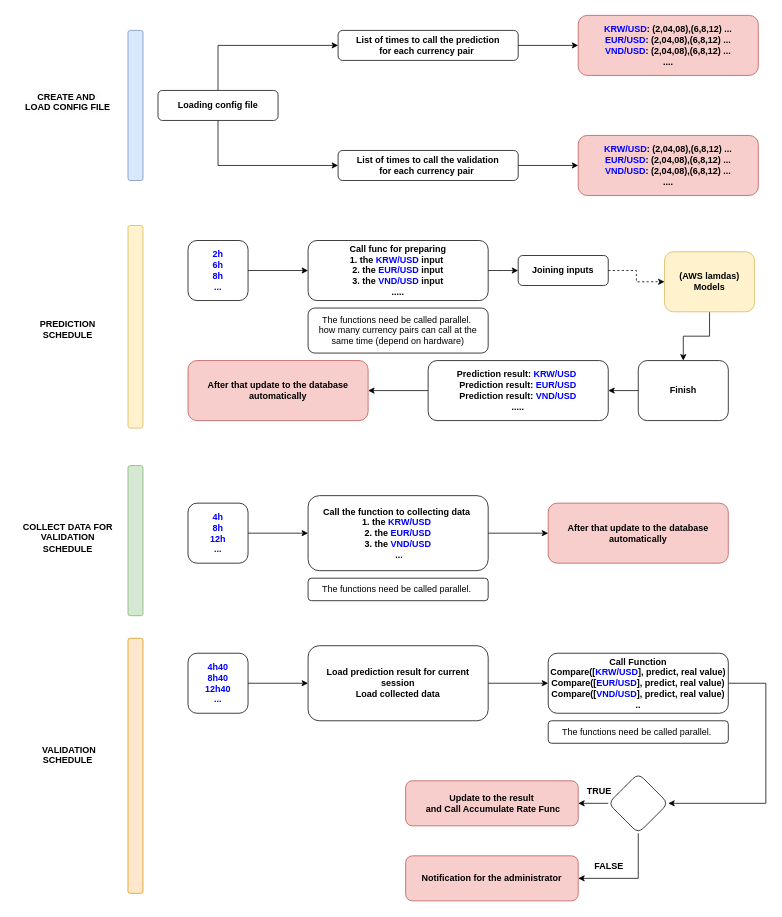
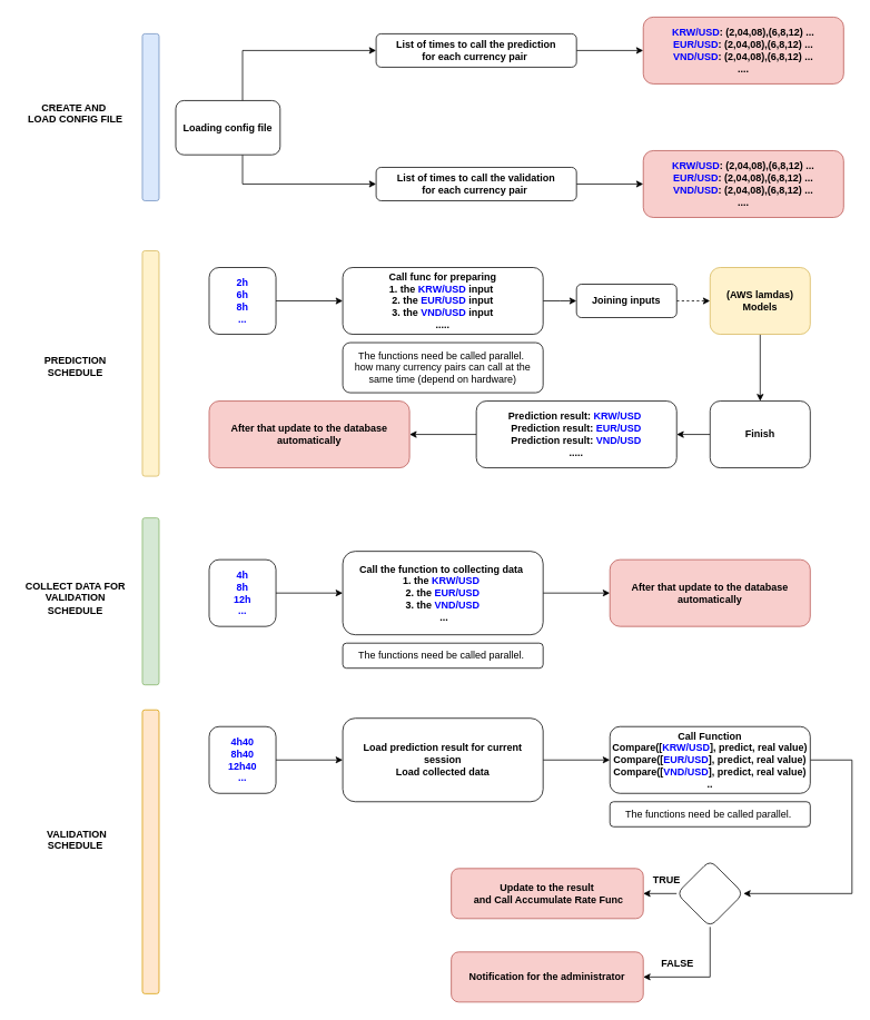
  <mxCell id="0" />
  <mxCell id="1" parent="0" />
  <mxCell id="2" value="" style="edgeStyle=orthogonalEdgeStyle;rounded=0;orthogonalLoop=1;jettySize=auto;html=1;" edge="1" parent="1" source="4" target="6"><mxGeometry relative="1" as="geometry"><Array as="points"><mxPoint x="290" y="60" /></Array></mxGeometry></mxCell>
  <mxCell id="3" style="edgeStyle=orthogonalEdgeStyle;rounded=0;orthogonalLoop=1;jettySize=auto;html=1;" edge="1" parent="1" source="4" target="8"><mxGeometry relative="1" as="geometry"><Array as="points"><mxPoint x="290" y="220" /></Array></mxGeometry></mxCell>
- <mxCell id="4" value="Loading config file" style="rounded=1;whiteSpace=wrap;html=1;fontStyle=1" vertex="1" parent="1"><mxGeometry x="210" y="120" width="160" height="40" as="geometry" /></mxCell>
+ <mxCell id="4" value="Loading config file" style="rounded=1;whiteSpace=wrap;html=1;fontStyle=1" vertex="1" parent="1"><mxGeometry x="210" y="120" width="125" height="65" as="geometry" /></mxCell>
  <mxCell id="5" value="" style="edgeStyle=orthogonalEdgeStyle;rounded=0;orthogonalLoop=1;jettySize=auto;html=1;" edge="1" parent="1" source="6" target="9"><mxGeometry relative="1" as="geometry" /></mxCell>
  <mxCell id="6" value="List of times to call the prediction&lt;br&gt;for each currency pair&amp;nbsp;" style="whiteSpace=wrap;html=1;rounded=1;fontStyle=1;" vertex="1" parent="1"><mxGeometry x="450" y="40" width="240" height="40" as="geometry" /></mxCell>
  <mxCell id="7" style="edgeStyle=orthogonalEdgeStyle;rounded=0;orthogonalLoop=1;jettySize=auto;html=1;entryX=0;entryY=0.5;entryDx=0;entryDy=0;" edge="1" parent="1" source="8" target="10"><mxGeometry relative="1" as="geometry" /></mxCell>
  <mxCell id="8" value="List of times to call the validation&lt;br&gt;for each currency pair&amp;nbsp;" style="whiteSpace=wrap;html=1;rounded=1;fontStyle=1;" vertex="1" parent="1"><mxGeometry x="450" y="200" width="240" height="40" as="geometry" /></mxCell>
  <mxCell id="9" value="&lt;font color=&quot;#0000ff&quot;&gt;KRW/USD&lt;/font&gt;: (2,04,08),(6,8,12) ...&lt;br&gt;&lt;font color=&quot;#0000ff&quot;&gt;EUR/USD&lt;/font&gt;: (2,04,08),(6,8,12) ...&lt;br&gt;&lt;font color=&quot;#0000ff&quot;&gt;VND/USD&lt;/font&gt;: (2,04,08),(6,8,12) ...&lt;br&gt;...." style="whiteSpace=wrap;html=1;rounded=1;fontStyle=1;fillColor=#f8cecc;strokeColor=#b85450;" vertex="1" parent="1"><mxGeometry x="770" y="20" width="240" height="80" as="geometry" /></mxCell>
  <mxCell id="10" value="&lt;font color=&quot;#0000ff&quot;&gt;KRW/USD&lt;/font&gt;: (2,04,08),(6,8,12) ...&lt;br&gt;&lt;font color=&quot;#0000ff&quot;&gt;EUR/USD&lt;/font&gt;: (2,04,08),(6,8,12) ...&lt;br&gt;&lt;font color=&quot;#0000ff&quot;&gt;VND/USD&lt;/font&gt;: (2,04,08),(6,8,12) ...&lt;br&gt;...." style="whiteSpace=wrap;html=1;rounded=1;fontStyle=1;fillColor=#f8cecc;strokeColor=#b85450;" vertex="1" parent="1"><mxGeometry x="770" y="180" width="240" height="80" as="geometry" /></mxCell>
  <mxCell id="11" value="" style="edgeStyle=orthogonalEdgeStyle;rounded=0;orthogonalLoop=1;jettySize=auto;html=1;" edge="1" parent="1" source="12"><mxGeometry relative="1" as="geometry"><mxPoint x="690" y="360" as="targetPoint" /></mxGeometry></mxCell>
  <mxCell id="12" value="Call func for preparing &lt;br&gt;1. the&lt;font color=&quot;#0000ff&quot;&gt;&amp;nbsp;KRW/USD&amp;nbsp;&lt;/font&gt;input&lt;font color=&quot;#0000ff&quot;&gt;&amp;nbsp;&lt;/font&gt;&lt;br&gt;2. the&amp;nbsp;&lt;font color=&quot;#0000ff&quot;&gt;EUR/USD&amp;nbsp;&lt;/font&gt;input&lt;br&gt;3. the&amp;nbsp;&lt;font color=&quot;#0000ff&quot;&gt;VND/USD&amp;nbsp;&lt;/font&gt;input&lt;br&gt;....." style="whiteSpace=wrap;html=1;rounded=1;fontStyle=1;" vertex="1" parent="1"><mxGeometry x="410" y="320" width="240" height="80" as="geometry" /></mxCell>
  <mxCell id="13" style="edgeStyle=orthogonalEdgeStyle;rounded=0;orthogonalLoop=1;jettySize=auto;html=1;" edge="1" parent="1" source="14" target="12"><mxGeometry relative="1" as="geometry" /></mxCell>
  <mxCell id="14" value="&lt;font color=&quot;#0000ff&quot;&gt;2h&lt;br&gt;6h&lt;br&gt;8h&lt;br&gt;...&lt;br&gt;&lt;/font&gt;" style="whiteSpace=wrap;html=1;rounded=1;fontStyle=1;" vertex="1" parent="1"><mxGeometry x="250" y="320" width="80" height="80" as="geometry" /></mxCell>
  <mxCell id="15" value="The functions need be called parallel.&amp;nbsp;&lt;br&gt;how many currency pairs can call at the same time (depend on hardware)" style="rounded=1;whiteSpace=wrap;html=1;" vertex="1" parent="1"><mxGeometry x="410" y="410" width="240" height="60" as="geometry" /></mxCell>
  <mxCell id="16" value="" style="edgeStyle=orthogonalEdgeStyle;rounded=0;orthogonalLoop=1;jettySize=auto;html=1;dashed=1;" edge="1" parent="1" source="17" target="19"><mxGeometry relative="1" as="geometry" /></mxCell>
  <mxCell id="17" value="Joining inputs" style="whiteSpace=wrap;html=1;rounded=1;fontStyle=1;" vertex="1" parent="1"><mxGeometry x="690" y="340" width="120" height="40" as="geometry" /></mxCell>
  <mxCell id="18" value="" style="edgeStyle=orthogonalEdgeStyle;rounded=0;orthogonalLoop=1;jettySize=auto;html=1;" edge="1" parent="1" source="19" target="21"><mxGeometry relative="1" as="geometry" /></mxCell>
- <mxCell id="19" value="(AWS lamdas)&lt;br&gt;Models" style="whiteSpace=wrap;html=1;rounded=1;fontStyle=1;fillColor=#fff2cc;strokeColor=#d6b656;" vertex="1" parent="1"><mxGeometry x="885" y="335" width="120" height="80" as="geometry" /></mxCell>
+ <mxCell id="19" value="(AWS lamdas)&lt;br&gt;Models" style="whiteSpace=wrap;html=1;rounded=1;fontStyle=1;fillColor=#fff2cc;strokeColor=#d6b656;" vertex="1" parent="1"><mxGeometry x="850" y="320" width="120" height="80" as="geometry" /></mxCell>
  <mxCell id="20" value="" style="edgeStyle=orthogonalEdgeStyle;rounded=0;orthogonalLoop=1;jettySize=auto;html=1;" edge="1" parent="1" source="21" target="23"><mxGeometry relative="1" as="geometry" /></mxCell>
  <mxCell id="21" value="Finish" style="whiteSpace=wrap;html=1;rounded=1;fontStyle=1;" vertex="1" parent="1"><mxGeometry x="850" y="480" width="120" height="80" as="geometry" /></mxCell>
  <mxCell id="22" value="" style="edgeStyle=orthogonalEdgeStyle;rounded=0;orthogonalLoop=1;jettySize=auto;html=1;" edge="1" parent="1" source="23" target="24"><mxGeometry relative="1" as="geometry" /></mxCell>
  <mxCell id="23" value="Prediction result:&lt;font style=&quot;border-color: var(--border-color);&quot; color=&quot;#0000ff&quot;&gt;&amp;nbsp;KRW/USD&amp;nbsp;&lt;/font&gt;&lt;br style=&quot;border-color: var(--border-color);&quot;&gt;Prediction result:&amp;nbsp;&lt;font style=&quot;border-color: var(--border-color);&quot; color=&quot;#0000ff&quot;&gt;EUR/USD&lt;/font&gt;&lt;br style=&quot;border-color: var(--border-color);&quot;&gt;Prediction result:&amp;nbsp;&lt;font style=&quot;border-color: var(--border-color);&quot; color=&quot;#0000ff&quot;&gt;VND/USD&lt;/font&gt;&lt;br style=&quot;border-color: var(--border-color);&quot;&gt;....." style="whiteSpace=wrap;html=1;rounded=1;fontStyle=1;" vertex="1" parent="1"><mxGeometry x="570" y="480" width="240" height="80" as="geometry" /></mxCell>
  <mxCell id="24" value="After that update to the database automatically" style="whiteSpace=wrap;html=1;rounded=1;fontStyle=1;fillColor=#f8cecc;strokeColor=#b85450;" vertex="1" parent="1"><mxGeometry x="250" y="480" width="240" height="80" as="geometry" /></mxCell>
  <mxCell id="25" value="" style="edgeStyle=orthogonalEdgeStyle;rounded=0;orthogonalLoop=1;jettySize=auto;html=1;" edge="1" parent="1" source="26" target="30"><mxGeometry relative="1" as="geometry"><mxPoint x="690" y="710" as="targetPoint" /></mxGeometry></mxCell>
  <mxCell id="26" value="Call the function to collecting data&amp;nbsp;&lt;br&gt;1. the&lt;font style=&quot;border-color: var(--border-color);&quot; color=&quot;#0000ff&quot;&gt;&amp;nbsp;KRW/USD&amp;nbsp;&lt;/font&gt;&lt;br style=&quot;border-color: var(--border-color);&quot;&gt;2. the&amp;nbsp;&lt;font style=&quot;border-color: var(--border-color);&quot; color=&quot;#0000ff&quot;&gt;EUR/USD&lt;/font&gt;&lt;br style=&quot;border-color: var(--border-color);&quot;&gt;3. the&amp;nbsp;&lt;font style=&quot;border-color: var(--border-color);&quot; color=&quot;#0000ff&quot;&gt;VND/USD&lt;/font&gt;&lt;br&gt;&amp;nbsp;..." style="whiteSpace=wrap;html=1;rounded=1;fontStyle=1;" vertex="1" parent="1"><mxGeometry x="410" y="660" width="240" height="100" as="geometry" /></mxCell>
  <mxCell id="27" style="edgeStyle=orthogonalEdgeStyle;rounded=0;orthogonalLoop=1;jettySize=auto;html=1;" edge="1" parent="1" source="28" target="26"><mxGeometry relative="1" as="geometry" /></mxCell>
  <mxCell id="28" value="&lt;font color=&quot;#0000ff&quot;&gt;4h&lt;br&gt;8h&lt;br&gt;12h&lt;br&gt;...&lt;br&gt;&lt;/font&gt;" style="whiteSpace=wrap;html=1;rounded=1;fontStyle=1;" vertex="1" parent="1"><mxGeometry x="250" y="670" width="80" height="80" as="geometry" /></mxCell>
  <mxCell id="29" value="The functions need be called parallel.&amp;nbsp;" style="rounded=1;whiteSpace=wrap;html=1;" vertex="1" parent="1"><mxGeometry x="410" y="770" width="240" height="30" as="geometry" /></mxCell>
  <mxCell id="30" value="After that update to the database automatically" style="whiteSpace=wrap;html=1;rounded=1;fontStyle=1;fillColor=#f8cecc;strokeColor=#b85450;" vertex="1" parent="1"><mxGeometry x="730" y="670" width="240" height="80" as="geometry" /></mxCell>
  <mxCell id="31" value="" style="edgeStyle=orthogonalEdgeStyle;rounded=0;orthogonalLoop=1;jettySize=auto;html=1;" edge="1" parent="1" source="32" target="36"><mxGeometry relative="1" as="geometry"><mxPoint x="690" y="910" as="targetPoint" /></mxGeometry></mxCell>
  <mxCell id="32" value="Load prediction result for current session&lt;br&gt;Load collected data" style="whiteSpace=wrap;html=1;rounded=1;fontStyle=1;" vertex="1" parent="1"><mxGeometry x="410" y="860" width="240" height="100" as="geometry" /></mxCell>
  <mxCell id="33" style="edgeStyle=orthogonalEdgeStyle;rounded=0;orthogonalLoop=1;jettySize=auto;html=1;" edge="1" parent="1" source="34" target="32"><mxGeometry relative="1" as="geometry" /></mxCell>
  <mxCell id="34" value="&lt;font color=&quot;#0000ff&quot;&gt;4h40&lt;br&gt;8h40&lt;br&gt;12h40&lt;br&gt;...&lt;br&gt;&lt;/font&gt;" style="whiteSpace=wrap;html=1;rounded=1;fontStyle=1;" vertex="1" parent="1"><mxGeometry x="250" y="870" width="80" height="80" as="geometry" /></mxCell>
  <mxCell id="35" value="" style="edgeStyle=orthogonalEdgeStyle;rounded=0;orthogonalLoop=1;jettySize=auto;html=1;" edge="1" parent="1" source="36" target="40"><mxGeometry relative="1" as="geometry"><Array as="points"><mxPoint x="1020" y="910" /><mxPoint x="1020" y="1070" /></Array></mxGeometry></mxCell>
  <mxCell id="36" value="Call Function &lt;br&gt;Compare([&lt;font color=&quot;#0000ff&quot;&gt;KRW/USD&lt;/font&gt;], predict, real value)&lt;br&gt;Compare([&lt;font color=&quot;#0000ff&quot;&gt;EUR/USD&lt;/font&gt;], predict, real value)&lt;br&gt;Compare([&lt;font color=&quot;#0000ff&quot;&gt;VND/USD&lt;/font&gt;], predict, real value)&lt;br&gt;.." style="whiteSpace=wrap;html=1;rounded=1;fontStyle=1;" vertex="1" parent="1"><mxGeometry x="730" y="870" width="240" height="80" as="geometry" /></mxCell>
  <mxCell id="37" value="The functions need be called parallel.&amp;nbsp;" style="rounded=1;whiteSpace=wrap;html=1;" vertex="1" parent="1"><mxGeometry x="730" y="960" width="240" height="30" as="geometry" /></mxCell>
  <mxCell id="38" value="" style="edgeStyle=orthogonalEdgeStyle;rounded=0;orthogonalLoop=1;jettySize=auto;html=1;" edge="1" parent="1" source="40" target="41"><mxGeometry relative="1" as="geometry" /></mxCell>
  <mxCell id="39" value="" style="edgeStyle=orthogonalEdgeStyle;rounded=0;orthogonalLoop=1;jettySize=auto;html=1;" edge="1" parent="1" source="40" target="43"><mxGeometry relative="1" as="geometry"><Array as="points"><mxPoint x="850" y="1170" /></Array></mxGeometry></mxCell>
  <mxCell id="40" value="" style="rhombus;whiteSpace=wrap;html=1;rounded=1;fontStyle=1;" vertex="1" parent="1"><mxGeometry x="810" y="1030" width="80" height="80" as="geometry" /></mxCell>
  <mxCell id="41" value="Update to the result&lt;br&gt;&amp;nbsp;and Call Accumulate Rate Func" style="whiteSpace=wrap;html=1;rounded=1;fontStyle=1;fillColor=#f8cecc;strokeColor=#b85450;" vertex="1" parent="1"><mxGeometry x="540" y="1040" width="230" height="60" as="geometry" /></mxCell>
  <mxCell id="42" value="&lt;span style=&quot;color: rgb(0, 0, 0); font-family: Helvetica; font-size: 12px; font-style: normal; font-variant-ligatures: normal; font-variant-caps: normal; font-weight: 700; letter-spacing: normal; orphans: 2; text-align: center; text-indent: 0px; text-transform: none; widows: 2; word-spacing: 0px; -webkit-text-stroke-width: 0px; background-color: rgb(251, 251, 251); text-decoration-thickness: initial; text-decoration-style: initial; text-decoration-color: initial; float: none; display: inline !important;&quot;&gt;TRUE&lt;/span&gt;" style="text;whiteSpace=wrap;html=1;" vertex="1" parent="1"><mxGeometry x="780" y="1040" width="70" height="40" as="geometry" /></mxCell>
  <mxCell id="43" value="Notification for the administrator" style="whiteSpace=wrap;html=1;rounded=1;fontStyle=1;fillColor=#f8cecc;strokeColor=#b85450;" vertex="1" parent="1"><mxGeometry x="540" y="1140" width="230" height="60" as="geometry" /></mxCell>
  <mxCell id="44" value="&lt;div style=&quot;text-align: center;&quot;&gt;&lt;span style=&quot;background-color: initial;&quot;&gt;&lt;b&gt;FALSE&lt;/b&gt;&lt;/span&gt;&lt;/div&gt;" style="text;whiteSpace=wrap;html=1;" vertex="1" parent="1"><mxGeometry x="790" y="1140" width="70" height="40" as="geometry" /></mxCell>
  <mxCell id="45" value="" style="rounded=1;whiteSpace=wrap;html=1;fillColor=#dae8fc;strokeColor=#6c8ebf;" vertex="1" parent="1"><mxGeometry x="170" y="40" width="20" height="200" as="geometry" /></mxCell>
  <mxCell id="46" value="&lt;span style=&quot;color: rgb(0, 0, 0); font-family: Helvetica; font-size: 12px; font-style: normal; font-variant-ligatures: normal; font-variant-caps: normal; letter-spacing: normal; orphans: 2; text-indent: 0px; text-transform: none; widows: 2; word-spacing: 0px; -webkit-text-stroke-width: 0px; background-color: rgb(251, 251, 251); text-decoration-thickness: initial; text-decoration-style: initial; text-decoration-color: initial; float: none; display: inline !important;&quot;&gt;CREATE AND&amp;nbsp;&lt;/span&gt;&lt;br style=&quot;border-color: var(--border-color); color: rgb(0, 0, 0); font-family: Helvetica; font-size: 12px; font-style: normal; font-variant-ligatures: normal; font-variant-caps: normal; letter-spacing: normal; orphans: 2; text-indent: 0px; text-transform: none; widows: 2; word-spacing: 0px; -webkit-text-stroke-width: 0px; background-color: rgb(251, 251, 251); text-decoration-thickness: initial; text-decoration-style: initial; text-decoration-color: initial;&quot;&gt;&lt;span style=&quot;color: rgb(0, 0, 0); font-family: Helvetica; font-size: 12px; font-style: normal; font-variant-ligatures: normal; font-variant-caps: normal; letter-spacing: normal; orphans: 2; text-indent: 0px; text-transform: none; widows: 2; word-spacing: 0px; -webkit-text-stroke-width: 0px; background-color: rgb(251, 251, 251); text-decoration-thickness: initial; text-decoration-style: initial; text-decoration-color: initial; float: none; display: inline !important;&quot;&gt;LOAD CONFIG FILE&lt;br&gt;&lt;/span&gt;" style="text;whiteSpace=wrap;html=1;align=center;fontStyle=1" vertex="1" parent="1"><mxGeometry x="20" y="115" width="140" height="50" as="geometry" /></mxCell>
  <mxCell id="47" value="" style="rounded=1;whiteSpace=wrap;html=1;fillColor=#fff2cc;strokeColor=#d6b656;" vertex="1" parent="1"><mxGeometry x="170" y="300" width="20" height="270" as="geometry" /></mxCell>
  <mxCell id="48" value="PREDICTION&lt;br&gt;SCHEDULE" style="text;whiteSpace=wrap;html=1;align=center;fontStyle=1" vertex="1" parent="1"><mxGeometry x="20" y="417.5" width="140" height="45" as="geometry" /></mxCell>
  <mxCell id="49" value="" style="rounded=1;whiteSpace=wrap;html=1;fillColor=#d5e8d4;strokeColor=#82b366;" vertex="1" parent="1"><mxGeometry x="170" y="620" width="20" height="200" as="geometry" /></mxCell>
  <mxCell id="50" value="COLLECT DATA FOR VALIDATION&lt;br&gt;SCHEDULE" style="text;whiteSpace=wrap;html=1;align=center;fontStyle=1" vertex="1" parent="1"><mxGeometry x="20" y="687.5" width="140" height="45" as="geometry" /></mxCell>
  <mxCell id="51" value="" style="rounded=1;whiteSpace=wrap;html=1;fillColor=#ffe6cc;strokeColor=#d79b00;" vertex="1" parent="1"><mxGeometry x="170" y="850" width="20" height="340" as="geometry" /></mxCell>
  <mxCell id="52" value="&amp;nbsp;VALIDATION&lt;br&gt;SCHEDULE" style="text;whiteSpace=wrap;html=1;align=center;fontStyle=1" vertex="1" parent="1"><mxGeometry x="20" y="985" width="140" height="45" as="geometry" /></mxCell>
